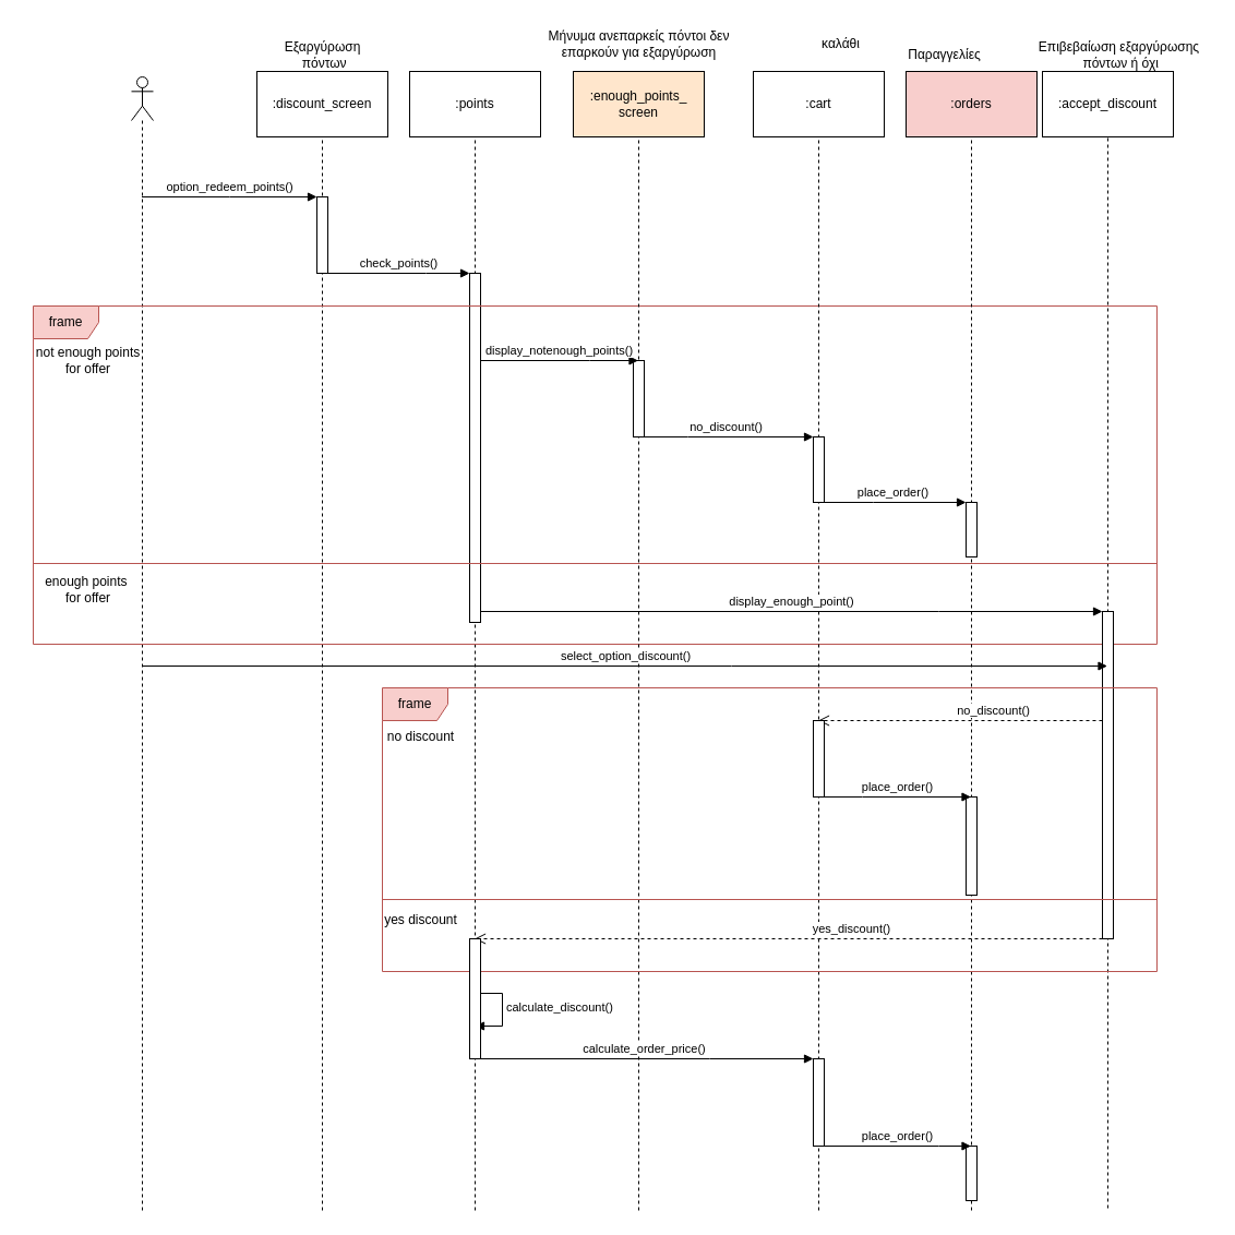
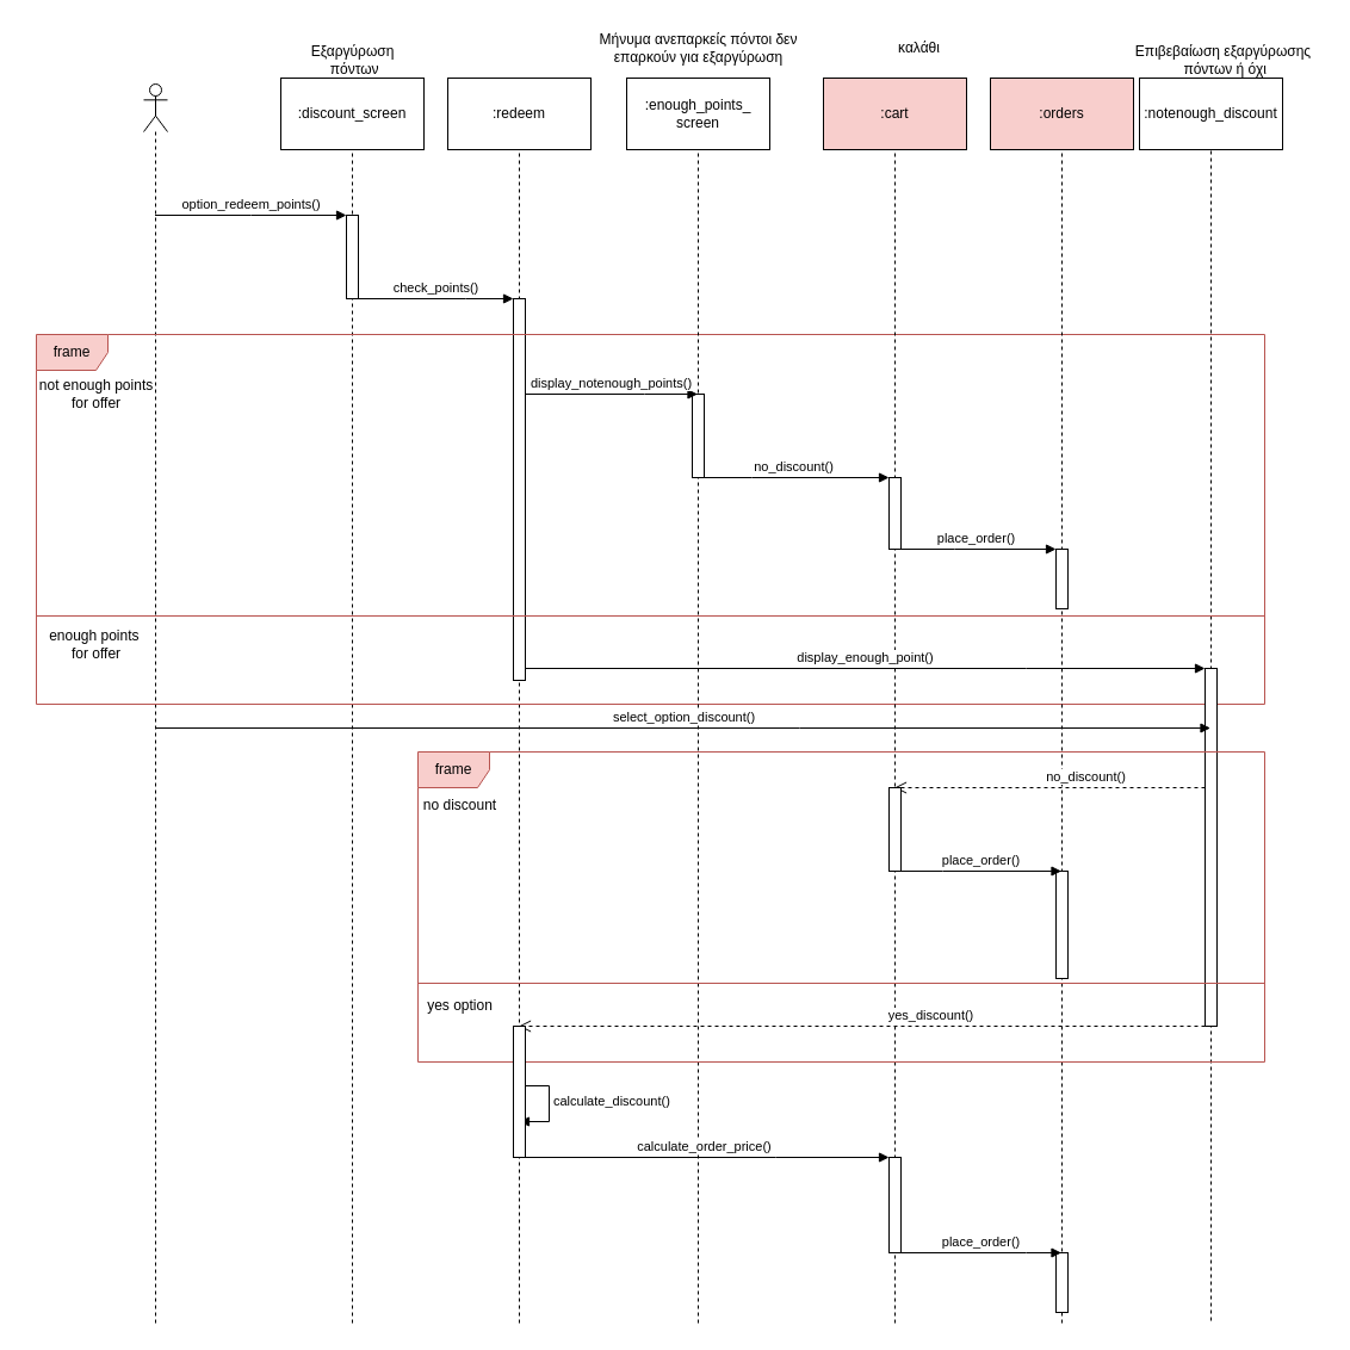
  <mxCell id="0" />
  <mxCell id="1" parent="0" />
  <mxCell id="2" value="" style="shape=umlLifeline;perimeter=lifelinePerimeter;whiteSpace=wrap;html=1;container=1;dropTarget=0;collapsible=0;recursiveResize=0;outlineConnect=0;portConstraint=eastwest;newEdgeStyle={&quot;edgeStyle&quot;:&quot;elbowEdgeStyle&quot;,&quot;elbow&quot;:&quot;vertical&quot;,&quot;curved&quot;:0,&quot;rounded&quot;:0};participant=umlActor;" parent="1" vertex="1"><mxGeometry x="120" y="70" width="20" height="1040" as="geometry" /></mxCell>
  <mxCell id="3" value="" style="shape=umlLifeline;perimeter=lifelinePerimeter;whiteSpace=wrap;html=1;container=1;dropTarget=0;collapsible=0;recursiveResize=0;outlineConnect=0;portConstraint=eastwest;newEdgeStyle={&quot;edgeStyle&quot;:&quot;elbowEdgeStyle&quot;,&quot;elbow&quot;:&quot;vertical&quot;,&quot;curved&quot;:0,&quot;rounded&quot;:0};participant=umlBoundary;" parent="1" vertex="1"><mxGeometry x="270" y="70" width="50" height="1040" as="geometry" /></mxCell>
  <mxCell id="4" value="" style="html=1;points=[];perimeter=orthogonalPerimeter;outlineConnect=0;targetShapes=umlLifeline;portConstraint=eastwest;newEdgeStyle={&quot;edgeStyle&quot;:&quot;elbowEdgeStyle&quot;,&quot;elbow&quot;:&quot;vertical&quot;,&quot;curved&quot;:0,&quot;rounded&quot;:0};" parent="3" vertex="1"><mxGeometry x="20" y="110" width="10" height="70" as="geometry" /></mxCell>
  <mxCell id="5" value="Εξαργύρωση&lt;br&gt;&amp;nbsp;πόντων" style="text;html=1;align=center;verticalAlign=middle;resizable=0;points=[];autosize=1;strokeColor=none;fillColor=none;" parent="1" vertex="1"><mxGeometry x="250" width="90" height="40" as="geometry" y="30" /></mxCell>
  <mxCell id="6" value="" style="shape=umlLifeline;perimeter=lifelinePerimeter;whiteSpace=wrap;html=1;container=1;dropTarget=0;collapsible=0;recursiveResize=0;outlineConnect=0;portConstraint=eastwest;newEdgeStyle={&quot;edgeStyle&quot;:&quot;elbowEdgeStyle&quot;,&quot;elbow&quot;:&quot;vertical&quot;,&quot;curved&quot;:0,&quot;rounded&quot;:0};participant=umlEntity;" parent="1" vertex="1"><mxGeometry x="415" y="70" width="40" height="1040" as="geometry" /></mxCell>
  <mxCell id="7" value="" style="html=1;points=[];perimeter=orthogonalPerimeter;outlineConnect=0;targetShapes=umlLifeline;portConstraint=eastwest;newEdgeStyle={&quot;edgeStyle&quot;:&quot;elbowEdgeStyle&quot;,&quot;elbow&quot;:&quot;vertical&quot;,&quot;curved&quot;:0,&quot;rounded&quot;:0};" parent="6" vertex="1"><mxGeometry x="15" y="180" width="10" height="320" as="geometry" /></mxCell>
  <mxCell id="8" value="frame" style="shape=umlFrame;whiteSpace=wrap;html=1;pointerEvents=0;fillColor=#f8cecc;strokeColor=#b85450;" parent="1" vertex="1"><mxGeometry y="280" width="1030" height="310" as="geometry" x="30" /></mxCell>
  <mxCell id="9" value="not enough points&lt;br&gt;for offer" style="text;html=1;align=center;verticalAlign=middle;resizable=0;points=[];autosize=1;strokeColor=none;fillColor=none;" parent="1" vertex="1"><mxGeometry x="20" y="310" width="120" height="40" as="geometry" /></mxCell>
  <mxCell id="10" value="" style="shape=umlLifeline;perimeter=lifelinePerimeter;whiteSpace=wrap;html=1;container=1;dropTarget=0;collapsible=0;recursiveResize=0;outlineConnect=0;portConstraint=eastwest;newEdgeStyle={&quot;edgeStyle&quot;:&quot;elbowEdgeStyle&quot;,&quot;elbow&quot;:&quot;vertical&quot;,&quot;curved&quot;:0,&quot;rounded&quot;:0};participant=umlBoundary;" parent="1" vertex="1"><mxGeometry x="560" y="70" width="50" height="1040" as="geometry" /></mxCell>
  <mxCell id="11" value="" style="html=1;points=[];perimeter=orthogonalPerimeter;outlineConnect=0;targetShapes=umlLifeline;portConstraint=eastwest;newEdgeStyle={&quot;edgeStyle&quot;:&quot;elbowEdgeStyle&quot;,&quot;elbow&quot;:&quot;vertical&quot;,&quot;curved&quot;:0,&quot;rounded&quot;:0};" parent="10" vertex="1"><mxGeometry x="20" y="260" width="10" height="70" as="geometry" /></mxCell>
  <mxCell id="12" value="Mήνυμα ανεπαρκείς πόντοι δεν &lt;br&gt;επαρκούν για εξαργύρωση" style="text;html=1;align=center;verticalAlign=middle;resizable=0;points=[];autosize=1;strokeColor=none;fillColor=none;" parent="1" vertex="1"><mxGeometry x="490" y="20" width="190" height="40" as="geometry" /></mxCell>
  <mxCell id="13" value="" style="shape=umlLifeline;perimeter=lifelinePerimeter;whiteSpace=wrap;html=1;container=1;dropTarget=0;collapsible=0;recursiveResize=0;outlineConnect=0;portConstraint=eastwest;newEdgeStyle={&quot;edgeStyle&quot;:&quot;elbowEdgeStyle&quot;,&quot;elbow&quot;:&quot;vertical&quot;,&quot;curved&quot;:0,&quot;rounded&quot;:0};participant=umlEntity;" parent="1" vertex="1"><mxGeometry x="730" y="70" width="40" height="1040" as="geometry" /></mxCell>
  <mxCell id="14" value="" style="html=1;points=[];perimeter=orthogonalPerimeter;outlineConnect=0;targetShapes=umlLifeline;portConstraint=eastwest;newEdgeStyle={&quot;edgeStyle&quot;:&quot;elbowEdgeStyle&quot;,&quot;elbow&quot;:&quot;vertical&quot;,&quot;curved&quot;:0,&quot;rounded&quot;:0};" parent="13" vertex="1"><mxGeometry x="15" y="330" width="10" height="60" as="geometry" /></mxCell>
  <mxCell id="15" value="" style="html=1;points=[];perimeter=orthogonalPerimeter;outlineConnect=0;targetShapes=umlLifeline;portConstraint=eastwest;newEdgeStyle={&quot;edgeStyle&quot;:&quot;elbowEdgeStyle&quot;,&quot;elbow&quot;:&quot;vertical&quot;,&quot;curved&quot;:0,&quot;rounded&quot;:0};" parent="13" vertex="1"><mxGeometry x="15" y="900" width="10" height="80" as="geometry" /></mxCell>
- <mxCell id="16" value="Παραγγελίες" style="text;html=1;align=center;verticalAlign=middle;resizable=0;points=[];autosize=1;strokeColor=none;fillColor=none;" parent="1" vertex="1"><mxGeometry x="820" y="35" width="90" height="30" as="geometry" /></mxCell>
  <mxCell id="17" value="καλάθι" style="text;html=1;align=center;verticalAlign=middle;resizable=0;points=[];autosize=1;strokeColor=none;fillColor=none;" parent="1" vertex="1"><mxGeometry x="740" y="25" width="60" height="30" as="geometry" /></mxCell>
  <mxCell id="18" value="" style="shape=umlLifeline;perimeter=lifelinePerimeter;whiteSpace=wrap;html=1;container=1;dropTarget=0;collapsible=0;recursiveResize=0;outlineConnect=0;portConstraint=eastwest;newEdgeStyle={&quot;edgeStyle&quot;:&quot;elbowEdgeStyle&quot;,&quot;elbow&quot;:&quot;vertical&quot;,&quot;curved&quot;:0,&quot;rounded&quot;:0};participant=umlEntity;" parent="1" vertex="1"><mxGeometry x="870" y="70" width="40" height="1040" as="geometry" /></mxCell>
  <mxCell id="19" value="" style="html=1;points=[];perimeter=orthogonalPerimeter;outlineConnect=0;targetShapes=umlLifeline;portConstraint=eastwest;newEdgeStyle={&quot;edgeStyle&quot;:&quot;elbowEdgeStyle&quot;,&quot;elbow&quot;:&quot;vertical&quot;,&quot;curved&quot;:0,&quot;rounded&quot;:0};" parent="18" vertex="1"><mxGeometry x="15" y="390" width="10" height="50" as="geometry" /></mxCell>
  <mxCell id="20" value="" style="html=1;points=[];perimeter=orthogonalPerimeter;outlineConnect=0;targetShapes=umlLifeline;portConstraint=eastwest;newEdgeStyle={&quot;edgeStyle&quot;:&quot;elbowEdgeStyle&quot;,&quot;elbow&quot;:&quot;vertical&quot;,&quot;curved&quot;:0,&quot;rounded&quot;:0};" parent="18" vertex="1"><mxGeometry x="15" y="660" width="10" height="90" as="geometry" /></mxCell>
  <mxCell id="21" value="" style="html=1;points=[];perimeter=orthogonalPerimeter;outlineConnect=0;targetShapes=umlLifeline;portConstraint=eastwest;newEdgeStyle={&quot;edgeStyle&quot;:&quot;elbowEdgeStyle&quot;,&quot;elbow&quot;:&quot;vertical&quot;,&quot;curved&quot;:0,&quot;rounded&quot;:0};" parent="18" vertex="1"><mxGeometry x="15" y="980" width="10" height="50" as="geometry" /></mxCell>
  <mxCell id="22" value="enough points&amp;nbsp;&lt;br&gt;for offer" style="text;html=1;align=center;verticalAlign=middle;resizable=0;points=[];autosize=1;strokeColor=none;fillColor=none;" parent="1" vertex="1"><mxGeometry y="520" width="100" height="40" as="geometry" x="30" /></mxCell>
  <mxCell id="23" value="" style="shape=umlLifeline;perimeter=lifelinePerimeter;whiteSpace=wrap;html=1;container=1;dropTarget=0;collapsible=0;recursiveResize=0;outlineConnect=0;portConstraint=eastwest;newEdgeStyle={&quot;edgeStyle&quot;:&quot;elbowEdgeStyle&quot;,&quot;elbow&quot;:&quot;vertical&quot;,&quot;curved&quot;:0,&quot;rounded&quot;:0};participant=umlBoundary;" parent="1" vertex="1"><mxGeometry x="990" y="80" width="50" height="1030" as="geometry" /></mxCell>
  <mxCell id="24" value="" style="html=1;points=[];perimeter=orthogonalPerimeter;outlineConnect=0;targetShapes=umlLifeline;portConstraint=eastwest;newEdgeStyle={&quot;edgeStyle&quot;:&quot;elbowEdgeStyle&quot;,&quot;elbow&quot;:&quot;vertical&quot;,&quot;curved&quot;:0,&quot;rounded&quot;:0};" parent="23" vertex="1"><mxGeometry x="20" y="480" width="10" height="300" as="geometry" /></mxCell>
  <mxCell id="25" value="Επιβεβαίωση εξαργύρωσης&lt;br&gt;&amp;nbsp;πόντων ή όχι" style="text;html=1;align=center;verticalAlign=middle;resizable=0;points=[];autosize=1;strokeColor=none;fillColor=none;" parent="1" vertex="1"><mxGeometry x="940" width="170" height="40" as="geometry" y="30" /></mxCell>
  <mxCell id="26" value="frame" style="shape=umlFrame;whiteSpace=wrap;html=1;pointerEvents=0;fillColor=#f8cecc;strokeColor=#b85450;" parent="1" vertex="1"><mxGeometry x="350" y="630" width="710" height="260" as="geometry" /></mxCell>
  <mxCell id="27" value="no discount" style="text;html=1;align=center;verticalAlign=middle;resizable=0;points=[];autosize=1;strokeColor=none;fillColor=none;" parent="1" vertex="1"><mxGeometry x="345" y="660" width="80" height="30" as="geometry" /></mxCell>
  <mxCell id="28" value="no_discount()" style="html=1;verticalAlign=bottom;endArrow=open;dashed=1;endSize=8;edgeStyle=elbowEdgeStyle;elbow=vertical;curved=0;rounded=0;" parent="1" source="24" target="13" edge="1"><mxGeometry x="-0.232" relative="1" as="geometry"><mxPoint x="980" y="660" as="sourcePoint" /><mxPoint x="900" y="660" as="targetPoint" /><Array as="points"><mxPoint x="980" y="660" /><mxPoint x="790" y="670" /></Array><mxPoint as="offset" /></mxGeometry></mxCell>
  <mxCell id="29" value="" style="html=1;points=[];perimeter=orthogonalPerimeter;outlineConnect=0;targetShapes=umlLifeline;portConstraint=eastwest;newEdgeStyle={&quot;edgeStyle&quot;:&quot;elbowEdgeStyle&quot;,&quot;elbow&quot;:&quot;vertical&quot;,&quot;curved&quot;:0,&quot;rounded&quot;:0};" parent="1" vertex="1"><mxGeometry x="745" y="660" width="10" height="70" as="geometry" /></mxCell>
- <mxCell id="30" value="yes discount" style="text;html=1;align=center;verticalAlign=middle;resizable=0;points=[];autosize=1;strokeColor=none;fillColor=none;" parent="1" vertex="1"><mxGeometry x="340" y="828" width="90" height="30" as="geometry" /></mxCell>
+ <mxCell id="30" value="yes option" style="text;html=1;align=center;verticalAlign=middle;resizable=0;points=[];autosize=1;strokeColor=none;fillColor=none;" parent="1" vertex="1"><mxGeometry x="340" y="828" width="90" height="30" as="geometry" /></mxCell>
  <mxCell id="31" value="yes_discount()" style="html=1;verticalAlign=bottom;endArrow=open;dashed=1;endSize=8;edgeStyle=elbowEdgeStyle;elbow=vertical;curved=0;rounded=0;" parent="1" source="24" target="6" edge="1"><mxGeometry x="-0.201" relative="1" as="geometry"><mxPoint x="1000" y="858" as="sourcePoint" /><mxPoint x="920" y="858" as="targetPoint" /><Array as="points"><mxPoint x="980" y="860" /><mxPoint x="470" y="800" /></Array><mxPoint as="offset" /></mxGeometry></mxCell>
  <mxCell id="32" value="calculate_discount()" style="html=1;align=left;spacingLeft=2;endArrow=block;rounded=0;edgeStyle=orthogonalEdgeStyle;curved=0;rounded=0;" parent="1" edge="1"><mxGeometry x="0.012" relative="1" as="geometry"><mxPoint x="430" y="910" as="sourcePoint" /><Array as="points"><mxPoint x="460" y="940" /></Array><mxPoint x="435" y="940" as="targetPoint" /><mxPoint as="offset" /></mxGeometry></mxCell>
  <mxCell id="33" value="" style="html=1;points=[];perimeter=orthogonalPerimeter;outlineConnect=0;targetShapes=umlLifeline;portConstraint=eastwest;newEdgeStyle={&quot;edgeStyle&quot;:&quot;elbowEdgeStyle&quot;,&quot;elbow&quot;:&quot;vertical&quot;,&quot;curved&quot;:0,&quot;rounded&quot;:0};" parent="1" vertex="1"><mxGeometry x="430" y="860" width="10" height="110" as="geometry" /></mxCell>
- <mxCell id="34" value=":points" style="whiteSpace=wrap;html=1;" parent="1" vertex="1"><mxGeometry x="375" y="65" width="120" height="60" as="geometry" /></mxCell>
- <mxCell id="35" value=":enough_points_&lt;br&gt;screen" style="whiteSpace=wrap;html=1;fillColor=#ffe6cc;" parent="1" vertex="1"><mxGeometry x="525" y="65" width="120" height="60" as="geometry" /></mxCell>
- <mxCell id="36" value=":cart" style="whiteSpace=wrap;html=1;" parent="1" vertex="1"><mxGeometry x="690" y="65" width="120" height="60" as="geometry" /></mxCell>
+ <mxCell id="34" value=":redeem" style="whiteSpace=wrap;html=1;" parent="1" vertex="1"><mxGeometry x="375" y="65" width="120" height="60" as="geometry" /></mxCell>
+ <mxCell id="35" value=":enough_points_&lt;br&gt;screen" style="whiteSpace=wrap;html=1;" parent="1" vertex="1"><mxGeometry x="525" y="65" width="120" height="60" as="geometry" /></mxCell>
+ <mxCell id="36" value=":cart" style="whiteSpace=wrap;html=1;fillColor=#f8cecc;" parent="1" vertex="1"><mxGeometry x="690" y="65" width="120" height="60" as="geometry" /></mxCell>
  <mxCell id="37" value=":orders" style="whiteSpace=wrap;html=1;fillColor=#f8cecc;" parent="1" vertex="1"><mxGeometry x="830" y="65" width="120" height="60" as="geometry" /></mxCell>
- <mxCell id="38" value=":accept_discount" style="whiteSpace=wrap;html=1;" parent="1" vertex="1"><mxGeometry x="955" y="65" width="120" height="60" as="geometry" /></mxCell>
+ <mxCell id="38" value=":notenough_discount" style="whiteSpace=wrap;html=1;" parent="1" vertex="1"><mxGeometry x="955" y="65" width="120" height="60" as="geometry" /></mxCell>
  <mxCell id="39" value=":discount_screen" style="whiteSpace=wrap;html=1;" parent="1" vertex="1"><mxGeometry x="235" y="65" width="120" height="60" as="geometry" /></mxCell>
  <mxCell id="40" value="option_redeem_points()" style="html=1;verticalAlign=bottom;endArrow=block;edgeStyle=elbowEdgeStyle;elbow=vertical;curved=0;rounded=0;" parent="1" source="2" target="4" edge="1"><mxGeometry width="80" relative="1" as="geometry"><mxPoint x="170" y="180" as="sourcePoint" /><mxPoint x="250" y="180" as="targetPoint" /><Array as="points"><mxPoint x="210" y="180" /></Array><mxPoint as="offset" /></mxGeometry></mxCell>
  <mxCell id="41" value="check_points()" style="html=1;verticalAlign=bottom;endArrow=block;edgeStyle=elbowEdgeStyle;elbow=vertical;curved=0;rounded=0;" parent="1" source="4" target="7" edge="1"><mxGeometry width="80" relative="1" as="geometry"><mxPoint x="325" y="250" as="sourcePoint" /><mxPoint x="405" y="250" as="targetPoint" /><Array as="points"><mxPoint x="390" y="250" /></Array></mxGeometry></mxCell>
  <mxCell id="42" value="display_notenough_points()" style="html=1;verticalAlign=bottom;endArrow=block;edgeStyle=elbowEdgeStyle;elbow=vertical;curved=0;rounded=0;" parent="1" source="7" target="10" edge="1"><mxGeometry width="80" relative="1" as="geometry"><mxPoint x="480" y="329.5" as="sourcePoint" /><mxPoint x="560" y="329.5" as="targetPoint" /><Array as="points"><mxPoint x="540" y="330" /><mxPoint x="560" y="340" /><mxPoint x="410" y="330" /></Array></mxGeometry></mxCell>
  <mxCell id="43" value="no_discount()" style="html=1;verticalAlign=bottom;endArrow=block;edgeStyle=elbowEdgeStyle;elbow=vertical;curved=0;rounded=0;" parent="1" source="10" target="14" edge="1"><mxGeometry width="80" relative="1" as="geometry"><mxPoint x="630" y="404.5" as="sourcePoint" /><mxPoint x="710" y="404.5" as="targetPoint" /><Array as="points"><mxPoint x="630" y="400" /><mxPoint x="590" y="400" /></Array></mxGeometry></mxCell>
  <mxCell id="44" value="place_order()" style="html=1;verticalAlign=bottom;endArrow=block;edgeStyle=elbowEdgeStyle;elbow=vertical;curved=0;rounded=0;" parent="1" source="13" target="19" edge="1"><mxGeometry width="80" relative="1" as="geometry"><mxPoint x="780" y="460" as="sourcePoint" /><mxPoint x="860" y="460" as="targetPoint" /><Array as="points"><mxPoint x="800" y="460" /></Array><mxPoint as="offset" /></mxGeometry></mxCell>
  <mxCell id="45" value="display_enough_point()" style="html=1;verticalAlign=bottom;endArrow=block;edgeStyle=elbowEdgeStyle;elbow=vertical;curved=0;rounded=0;" parent="1" source="7" target="24" edge="1"><mxGeometry width="80" relative="1" as="geometry"><mxPoint x="650" y="570" as="sourcePoint" /><mxPoint x="730" y="570" as="targetPoint" /><Array as="points"><mxPoint x="860" y="560" /><mxPoint x="740" y="570" /></Array></mxGeometry></mxCell>
  <mxCell id="46" value="select_option_discount()" style="html=1;verticalAlign=bottom;endArrow=block;edgeStyle=elbowEdgeStyle;elbow=vertical;curved=0;rounded=0;" parent="1" source="2" target="23" edge="1"><mxGeometry width="80" relative="1" as="geometry"><mxPoint x="520" y="520" as="sourcePoint" /><mxPoint x="600" y="520" as="targetPoint" /><Array as="points"><mxPoint x="670" y="610" /></Array></mxGeometry></mxCell>
  <mxCell id="47" value="place_order()" style="html=1;verticalAlign=bottom;endArrow=block;edgeStyle=elbowEdgeStyle;elbow=vertical;curved=0;rounded=0;" parent="1" source="29" target="18" edge="1"><mxGeometry width="80" relative="1" as="geometry"><mxPoint x="780" y="730" as="sourcePoint" /><mxPoint x="860" y="730" as="targetPoint" /><Array as="points"><mxPoint x="790" y="730" /></Array></mxGeometry></mxCell>
  <mxCell id="48" value="calculate_order_price()" style="html=1;verticalAlign=bottom;endArrow=block;edgeStyle=elbowEdgeStyle;elbow=vertical;curved=0;rounded=0;" parent="1" source="6" target="15" edge="1"><mxGeometry width="80" relative="1" as="geometry"><mxPoint x="610" y="1010" as="sourcePoint" /><mxPoint x="690" y="1010" as="targetPoint" /><Array as="points"><mxPoint x="650" y="970" /></Array></mxGeometry></mxCell>
  <mxCell id="49" value="place_order()" style="html=1;verticalAlign=bottom;endArrow=block;edgeStyle=elbowEdgeStyle;elbow=vertical;curved=0;rounded=0;" parent="1" source="15" target="18" edge="1"><mxGeometry width="80" relative="1" as="geometry"><mxPoint x="770" y="1050" as="sourcePoint" /><mxPoint x="850" y="1050" as="targetPoint" /><Array as="points"><mxPoint x="860" y="1050" /></Array><mxPoint as="offset" /></mxGeometry></mxCell>
  <mxCell id="50" value="" style="line;strokeWidth=1;fillColor=#f8cecc;align=left;verticalAlign=middle;spacingTop=-1;spacingLeft=3;spacingRight=3;rotatable=0;labelPosition=right;points=[];portConstraint=eastwest;strokeColor=#b85450;" vertex="1" parent="1"><mxGeometry y="512" width="1030" height="8" as="geometry" x="30" /></mxCell>
  <mxCell id="51" value="" style="line;strokeWidth=1;fillColor=#f8cecc;align=left;verticalAlign=middle;spacingTop=-1;spacingLeft=3;spacingRight=3;rotatable=0;labelPosition=right;points=[];portConstraint=eastwest;strokeColor=#b85450;" vertex="1" parent="1"><mxGeometry x="350" y="820" width="710" height="8" as="geometry" /></mxCell>
